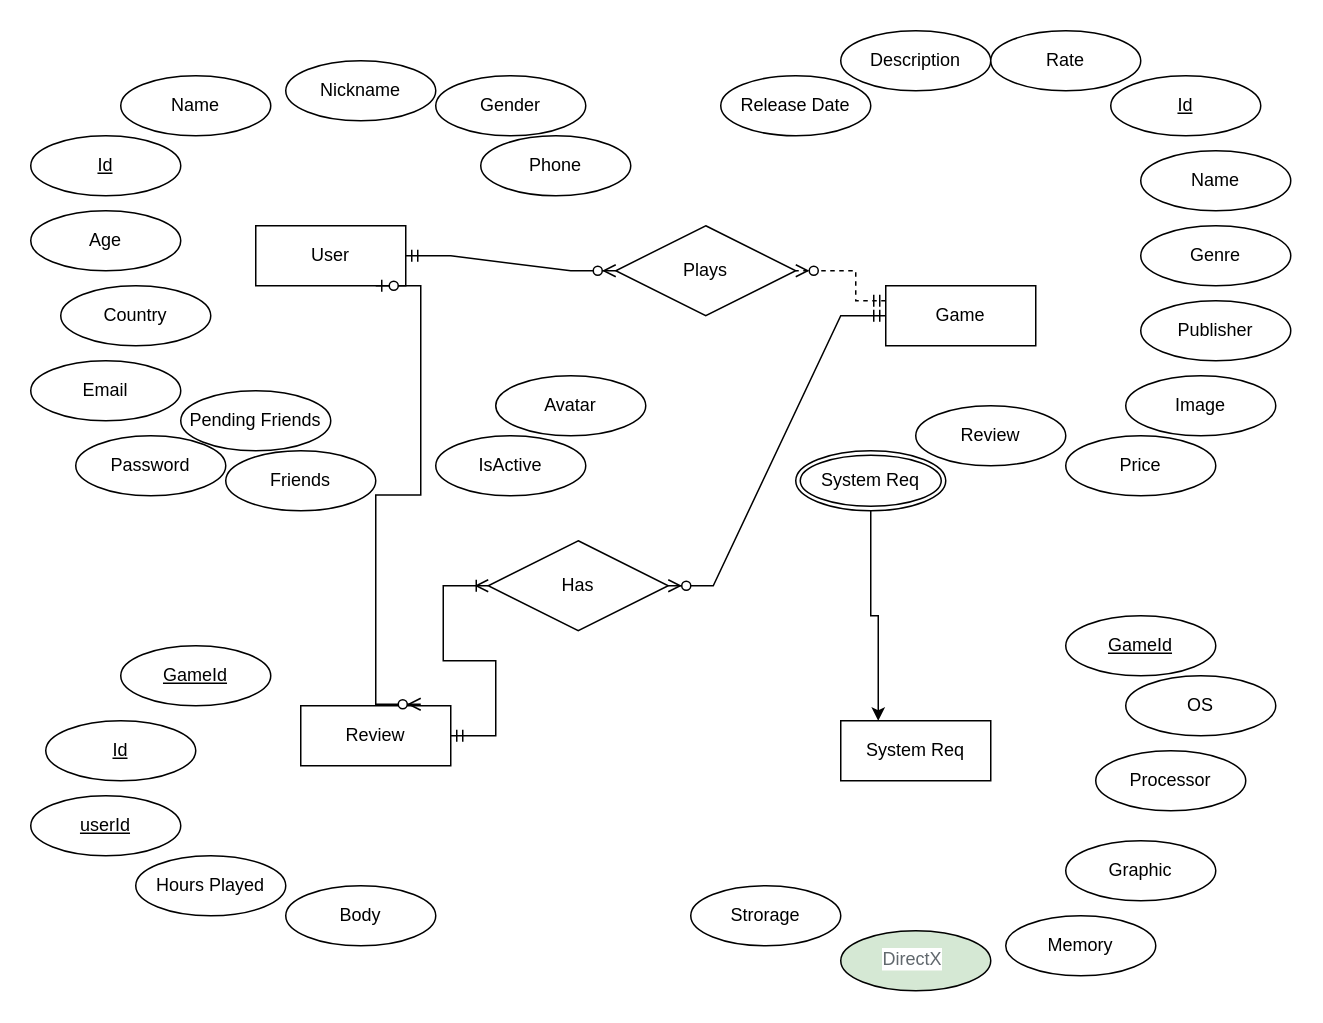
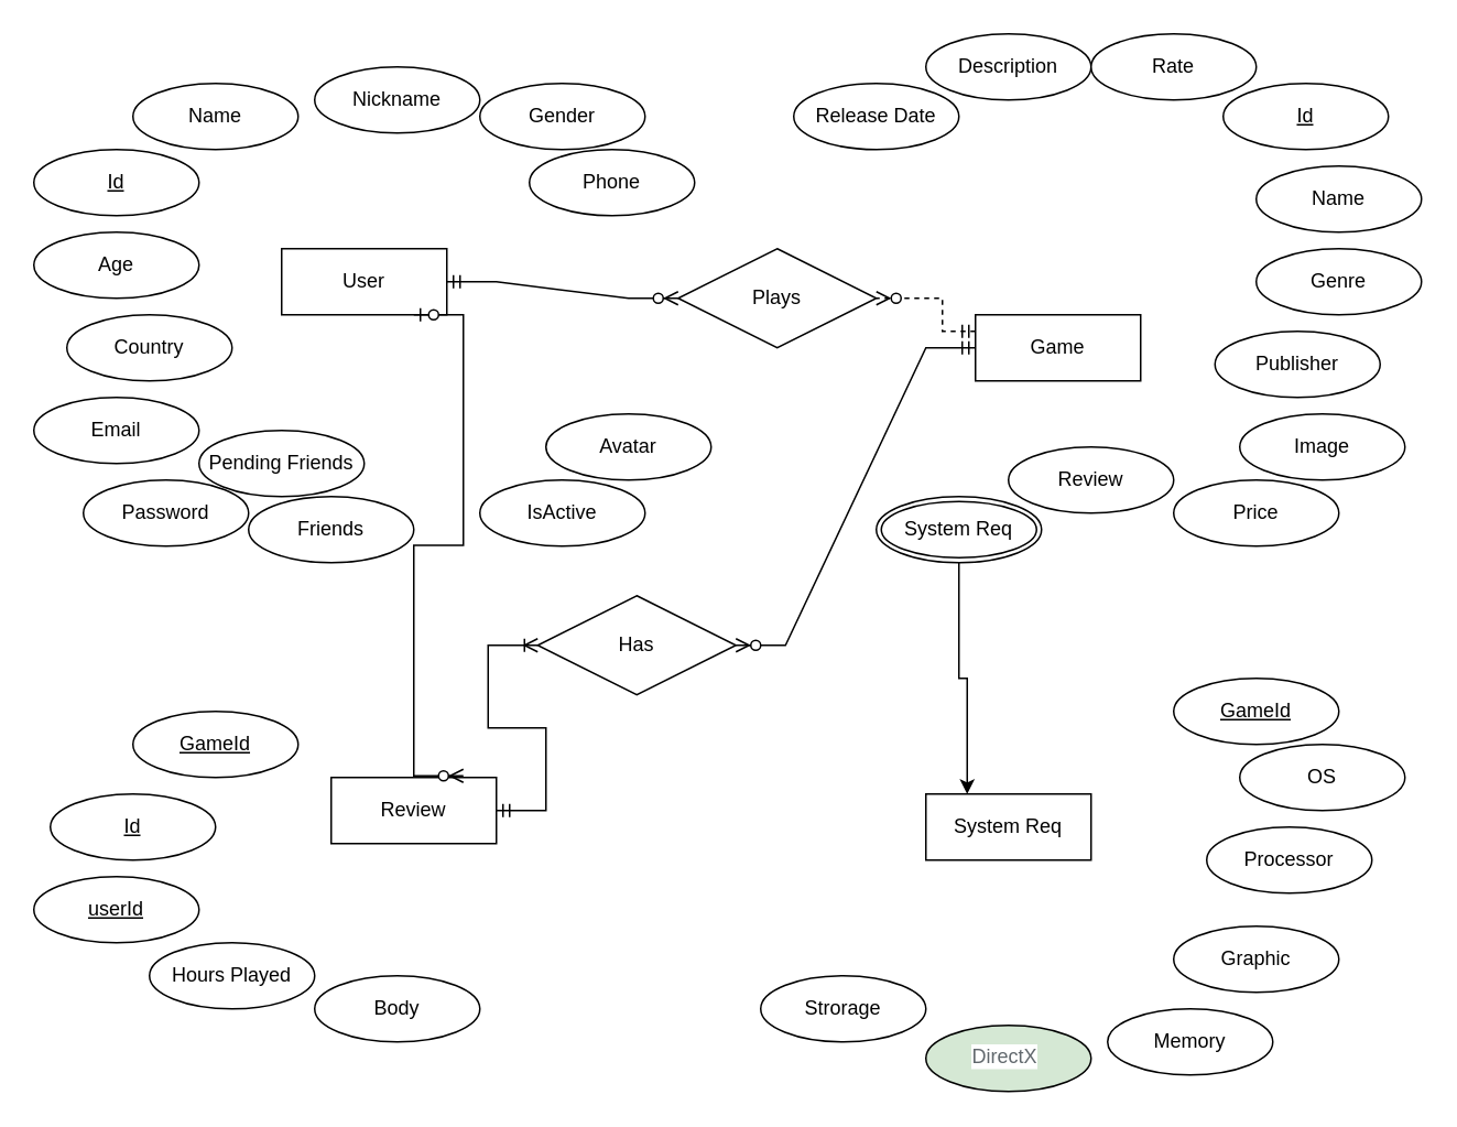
  <mxCell id="0" />
  <mxCell id="1" parent="0" />
  <mxCell id="2" value="User" style="whiteSpace=wrap;html=1;align=center;" parent="1" vertex="1"><mxGeometry x="170" y="150" width="100" height="40" as="geometry" /></mxCell>
  <mxCell id="3" value="Game" style="whiteSpace=wrap;html=1;align=center;" parent="1" vertex="1"><mxGeometry x="590" y="190" width="100" height="40" as="geometry" /></mxCell>
  <mxCell id="4" value="Review" style="whiteSpace=wrap;html=1;align=center;" parent="1" vertex="1"><mxGeometry x="200" y="470" width="100" height="40" as="geometry" /></mxCell>
  <mxCell id="5" value="System Req" style="whiteSpace=wrap;html=1;align=center;" parent="1" vertex="1"><mxGeometry x="560" y="480" width="100" height="40" as="geometry" /></mxCell>
  <mxCell id="6" value="Id" style="ellipse;whiteSpace=wrap;html=1;align=center;fontStyle=4;" parent="1" vertex="1"><mxGeometry y="90" width="100" height="40" as="geometry" x="20" /></mxCell>
  <mxCell id="7" value="Id" style="ellipse;whiteSpace=wrap;html=1;align=center;fontStyle=4;" parent="1" vertex="1"><mxGeometry x="30" y="480" width="100" height="40" as="geometry" /></mxCell>
  <mxCell id="8" value="Id" style="ellipse;whiteSpace=wrap;html=1;align=center;fontStyle=4;" parent="1" vertex="1"><mxGeometry x="740" y="50" width="100" height="40" as="geometry" /></mxCell>
  <mxCell id="9" value="Plays" style="shape=rhombus;perimeter=rhombusPerimeter;whiteSpace=wrap;html=1;align=center;" parent="1" vertex="1"><mxGeometry x="410" y="150" width="120" height="60" as="geometry" /></mxCell>
  <mxCell id="10" value="Name" style="ellipse;whiteSpace=wrap;html=1;align=center;" parent="1" vertex="1"><mxGeometry x="80" y="50" width="100" height="40" as="geometry" /></mxCell>
  <mxCell id="11" value="Age" style="ellipse;whiteSpace=wrap;html=1;align=center;" parent="1" vertex="1"><mxGeometry y="140" width="100" height="40" as="geometry" x="20" /></mxCell>
  <mxCell id="12" value="Country" style="ellipse;whiteSpace=wrap;html=1;align=center;" parent="1" vertex="1"><mxGeometry x="40" y="190" width="100" height="40" as="geometry" /></mxCell>
  <mxCell id="13" value="Email" style="ellipse;whiteSpace=wrap;html=1;align=center;" parent="1" vertex="1"><mxGeometry y="240" width="100" height="40" as="geometry" x="20" /></mxCell>
  <mxCell id="14" value="Password" style="ellipse;whiteSpace=wrap;html=1;align=center;" parent="1" vertex="1"><mxGeometry x="50" y="290" width="100" height="40" as="geometry" /></mxCell>
  <mxCell id="15" value="Nickname" style="ellipse;whiteSpace=wrap;html=1;align=center;" parent="1" vertex="1"><mxGeometry x="190" y="40" width="100" height="40" as="geometry" /></mxCell>
  <mxCell id="16" value="Gender" style="ellipse;whiteSpace=wrap;html=1;align=center;" parent="1" vertex="1"><mxGeometry x="290" y="50" width="100" height="40" as="geometry" /></mxCell>
  <mxCell id="17" value="Phone" style="ellipse;whiteSpace=wrap;html=1;align=center;" parent="1" vertex="1"><mxGeometry x="320" y="90" width="100" height="40" as="geometry" /></mxCell>
  <mxCell id="18" value="Friends" style="ellipse;whiteSpace=wrap;html=1;align=center;" parent="1" vertex="1"><mxGeometry x="150" y="300" width="100" height="40" as="geometry" /></mxCell>
  <mxCell id="19" value="IsActive" style="ellipse;whiteSpace=wrap;html=1;align=center;" parent="1" vertex="1"><mxGeometry x="290" y="290" width="100" height="40" as="geometry" /></mxCell>
  <mxCell id="20" value="Avatar" style="ellipse;whiteSpace=wrap;html=1;align=center;" parent="1" vertex="1"><mxGeometry x="330" y="250" width="100" height="40" as="geometry" /></mxCell>
  <mxCell id="21" value="Name" style="ellipse;whiteSpace=wrap;html=1;align=center;" parent="1" vertex="1"><mxGeometry x="760" y="100" width="100" height="40" as="geometry" /></mxCell>
  <mxCell id="22" value="Genre" style="ellipse;whiteSpace=wrap;html=1;align=center;" parent="1" vertex="1"><mxGeometry x="760" y="150" width="100" height="40" as="geometry" /></mxCell>
- <mxCell id="23" value="Publisher" style="ellipse;whiteSpace=wrap;html=1;align=center;" parent="1" vertex="1"><mxGeometry x="760" y="200" width="100" height="40" as="geometry" /></mxCell>
+ <mxCell id="23" value="Publisher" style="ellipse;whiteSpace=wrap;html=1;align=center;" parent="1" vertex="1"><mxGeometry x="735" y="200" width="100" height="40" as="geometry" /></mxCell>
  <mxCell id="24" value="Image" style="ellipse;whiteSpace=wrap;html=1;align=center;" parent="1" vertex="1"><mxGeometry x="750" y="250" width="100" height="40" as="geometry" /></mxCell>
  <mxCell id="25" value="Price" style="ellipse;whiteSpace=wrap;html=1;align=center;" parent="1" vertex="1"><mxGeometry x="710" y="290" width="100" height="40" as="geometry" /></mxCell>
  <mxCell id="26" value="Description" style="ellipse;whiteSpace=wrap;html=1;align=center;" parent="1" vertex="1"><mxGeometry x="560" y="20" width="100" height="40" as="geometry" /></mxCell>
  <mxCell id="27" value="Release Date" style="ellipse;whiteSpace=wrap;html=1;align=center;" parent="1" vertex="1"><mxGeometry x="480" y="50" width="100" height="40" as="geometry" /></mxCell>
  <mxCell id="28" style="edgeStyle=orthogonalEdgeStyle;rounded=0;orthogonalLoop=1;jettySize=auto;html=1;exitX=0.5;exitY=1;exitDx=0;exitDy=0;entryX=0.25;entryY=0;entryDx=0;entryDy=0;elbow=vertical;" parent="1" source="29" target="5" edge="1"><mxGeometry relative="1" as="geometry" /></mxCell>
  <mxCell id="29" value="System Req" style="ellipse;shape=doubleEllipse;margin=3;whiteSpace=wrap;html=1;align=center;" parent="1" vertex="1"><mxGeometry x="530" y="300" width="100" height="40" as="geometry" /></mxCell>
  <mxCell id="30" value="" style="edgeStyle=entityRelationEdgeStyle;fontSize=12;html=1;endArrow=ERzeroToMany;startArrow=ERmandOne;rounded=0;entryX=0;entryY=0.5;entryDx=0;entryDy=0;exitX=1;exitY=0.5;exitDx=0;exitDy=0;" parent="1" source="2" target="9" edge="1"><mxGeometry width="100" height="100" relative="1" as="geometry"><mxPoint x="260" y="260" as="sourcePoint" /><mxPoint x="360" y="160" as="targetPoint" /></mxGeometry></mxCell>
  <mxCell id="31" value="" style="edgeStyle=orthogonalEdgeStyle;fontSize=12;html=1;endArrow=ERzeroToMany;startArrow=ERmandOne;rounded=0;elbow=vertical;exitX=0;exitY=0.25;exitDx=0;exitDy=0;dashed=1;" parent="1" source="3" target="9" edge="1"><mxGeometry width="100" height="100" relative="1" as="geometry"><mxPoint x="610" y="170" as="sourcePoint" /><mxPoint x="540" y="140" as="targetPoint" /><Array as="points"><mxPoint x="570" y="200" /><mxPoint x="570" y="180" /></Array></mxGeometry></mxCell>
  <mxCell id="32" value="Review" style="ellipse;whiteSpace=wrap;html=1;align=center;" parent="1" vertex="1"><mxGeometry x="610" y="270" width="100" height="40" as="geometry" /></mxCell>
  <mxCell id="33" value="userId" style="ellipse;whiteSpace=wrap;html=1;align=center;fontStyle=4;" parent="1" vertex="1"><mxGeometry y="530" width="100" height="40" as="geometry" x="20" /></mxCell>
  <mxCell id="34" value="Hours Played" style="ellipse;whiteSpace=wrap;html=1;align=center;" parent="1" vertex="1"><mxGeometry x="90" y="570" width="100" height="40" as="geometry" /></mxCell>
  <mxCell id="35" value="Body" style="ellipse;whiteSpace=wrap;html=1;align=center;" parent="1" vertex="1"><mxGeometry x="190" y="590" width="100" height="40" as="geometry" /></mxCell>
  <mxCell id="36" value="&lt;u&gt;GameId&lt;/u&gt;" style="ellipse;whiteSpace=wrap;html=1;align=center;" parent="1" vertex="1"><mxGeometry x="80" y="430" width="100" height="40" as="geometry" /></mxCell>
  <mxCell id="37" value="" style="edgeStyle=entityRelationEdgeStyle;fontSize=12;html=1;endArrow=ERzeroToMany;startArrow=ERzeroToOne;rounded=0;elbow=vertical;" parent="1" edge="1"><mxGeometry width="100" height="100" relative="1" as="geometry"><mxPoint x="250" y="190" as="sourcePoint" /><mxPoint x="280" y="469" as="targetPoint" /></mxGeometry></mxCell>
  <mxCell id="38" value="GameId" style="ellipse;whiteSpace=wrap;html=1;align=center;fontStyle=4;" parent="1" vertex="1"><mxGeometry x="710" y="410" width="100" height="40" as="geometry" /></mxCell>
  <mxCell id="39" value="OS" style="ellipse;whiteSpace=wrap;html=1;align=center;" parent="1" vertex="1"><mxGeometry x="750" y="450" width="100" height="40" as="geometry" /></mxCell>
  <mxCell id="40" value="Processor" style="ellipse;whiteSpace=wrap;html=1;align=center;" parent="1" vertex="1"><mxGeometry x="730" y="500" width="100" height="40" as="geometry" /></mxCell>
  <mxCell id="41" value="Graphic" style="ellipse;whiteSpace=wrap;html=1;align=center;" parent="1" vertex="1"><mxGeometry x="710" y="560" width="100" height="40" as="geometry" /></mxCell>
  <mxCell id="42" value="Memory" style="ellipse;whiteSpace=wrap;html=1;align=center;" parent="1" vertex="1"><mxGeometry x="670" y="610" width="100" height="40" as="geometry" /></mxCell>
  <mxCell id="43" value="&lt;span style=&quot;padding: 0px; margin: 0px 4px 2px 0px; font-family: Arial, Helvetica, sans-serif; color: rgb(97, 104, 109); display: inline-block; text-align: left; background-color: rgb(255, 255, 255);&quot;&gt;DirectX&lt;/span&gt;" style="ellipse;whiteSpace=wrap;html=1;align=center;fillColor=#d5e8d4;" parent="1" vertex="1"><mxGeometry x="560" y="620" width="100" height="40" as="geometry" /></mxCell>
  <mxCell id="44" value="Strorage" style="ellipse;whiteSpace=wrap;html=1;align=center;labelBackgroundColor=#FFFFFF;" parent="1" vertex="1"><mxGeometry x="460" y="590" width="100" height="40" as="geometry" /></mxCell>
  <mxCell id="45" value="Rate" style="ellipse;whiteSpace=wrap;html=1;align=center;labelBackgroundColor=#FFFFFF;" parent="1" vertex="1"><mxGeometry x="660" y="20" width="100" height="40" as="geometry" /></mxCell>
  <mxCell id="46" value="Has" style="shape=rhombus;perimeter=rhombusPerimeter;whiteSpace=wrap;html=1;align=center;labelBackgroundColor=#FFFFFF;" parent="1" vertex="1"><mxGeometry x="325" y="360" width="120" height="60" as="geometry" /></mxCell>
  <mxCell id="47" value="" style="edgeStyle=entityRelationEdgeStyle;fontSize=12;html=1;endArrow=ERzeroToMany;startArrow=ERmandOne;rounded=0;strokeColor=default;elbow=vertical;entryX=1;entryY=0.5;entryDx=0;entryDy=0;exitX=0;exitY=0.5;exitDx=0;exitDy=0;" parent="1" source="3" target="46" edge="1"><mxGeometry width="100" height="100" relative="1" as="geometry"><mxPoint x="470" y="250" as="sourcePoint" /><mxPoint x="500" y="300" as="targetPoint" /></mxGeometry></mxCell>
  <mxCell id="48" value="" style="edgeStyle=entityRelationEdgeStyle;fontSize=12;html=1;endArrow=ERoneToMany;startArrow=ERmandOne;rounded=0;strokeColor=default;elbow=vertical;entryX=0;entryY=0.5;entryDx=0;entryDy=0;" parent="1" target="46" edge="1"><mxGeometry width="100" height="100" relative="1" as="geometry"><mxPoint x="300" y="490" as="sourcePoint" /><mxPoint x="400" y="390" as="targetPoint" /></mxGeometry></mxCell>
  <mxCell id="49" value="Pending Friends" style="ellipse;whiteSpace=wrap;html=1;align=center;" vertex="1" parent="1"><mxGeometry x="120" y="260" width="100" height="40" as="geometry" /></mxCell>
